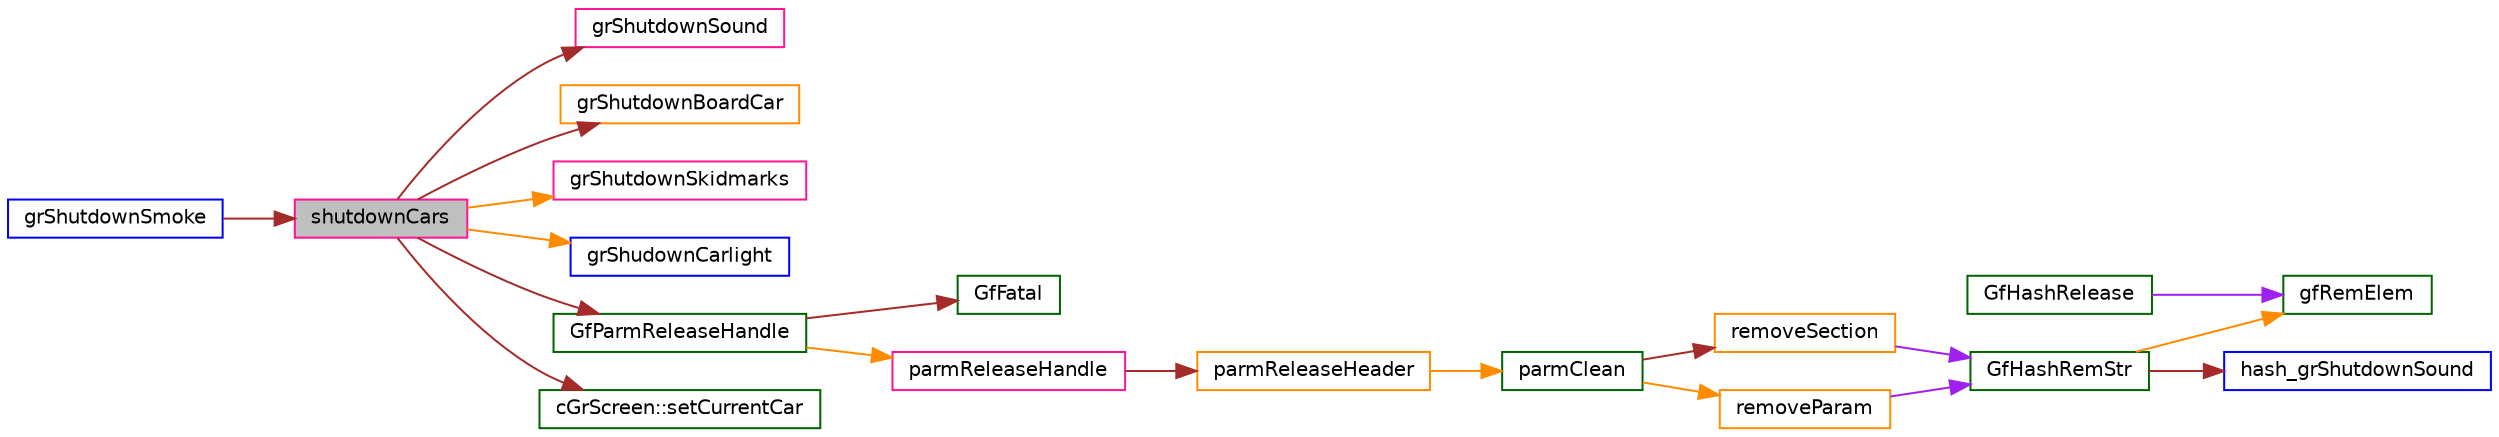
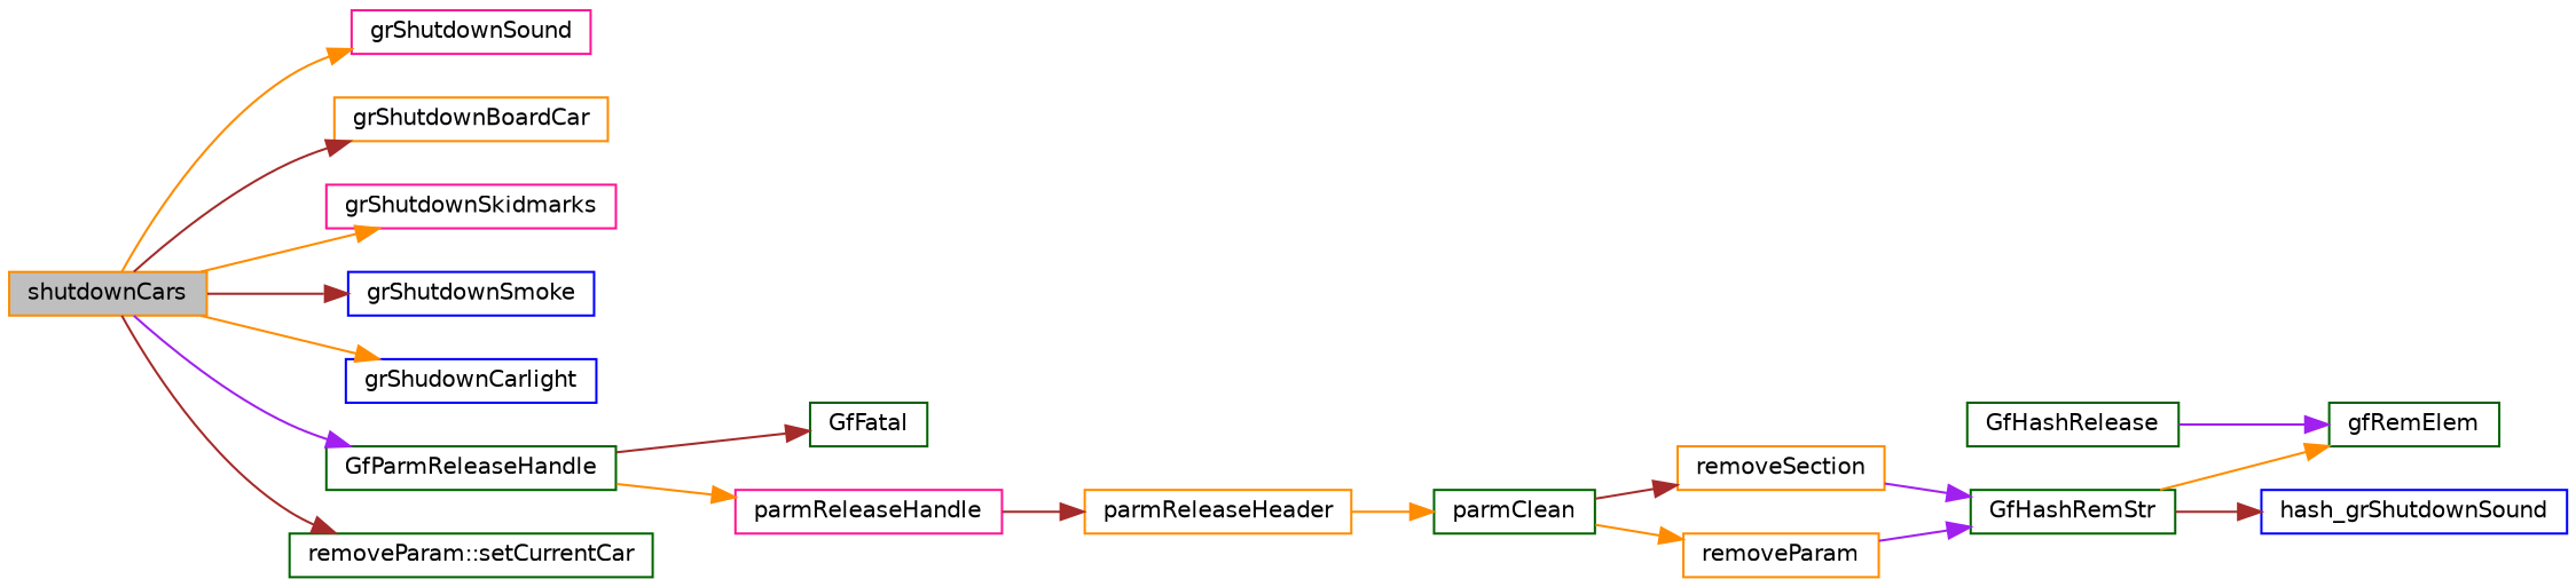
  digraph {
    rankdir=LR
    node [color=darkgreen fillcolor=white fontname=Helvetica fontsize=10 shape=record style=filled]
    edge [color=brown fontname=Helvetica fontsize=10 labelfontname=Helvetica labelfontsize=10 style=solid]
-   n1 [color=deeppink fillcolor=grey75 fontcolor=black height=0.2 label=shutdownCars width=0.4]
+   n1 [color=darkorange fillcolor=grey75 fontcolor=black height=0.2 label=shutdownCars width=0.4]
    n2 [color=deeppink height=0.2 label=grShutdownSound width=0.4]
    n3 [color=darkorange height=0.2 label=grShutdownBoardCar width=0.4]
    n4 [color=deeppink height=0.2 label=grShutdownSkidmarks width=0.4]
    n5 [color=blue height=0.2 label=grShutdownSmoke width=0.4]
    n6 [color=blue height=0.2 label=grShudownCarlight width=0.4]
    n7 [height=0.2 label=GfParmReleaseHandle width=0.4]
-   n8 [height=0.2 label="cGrScreen::setCurrentCar" width=0.4]
+   n8 [height=0.2 label="removeParam::setCurrentCar" width=0.4]
    n9 [height=0.2 label=GfFatal width=0.4]
    n10 [color=deeppink height=0.2 label=parmReleaseHandle width=0.4]
    n11 [color=darkorange height=0.2 label=parmReleaseHeader width=0.4]
    n12 [height=0.2 label=parmClean width=0.4]
    n13 [color=darkorange height=0.2 label=removeSection width=0.4]
    n14 [color=darkorange height=0.2 label=removeParam width=0.4]
    n15 [height=0.2 label=GfHashRelease width=0.4]
    n16 [height=0.2 label=gfRemElem width=0.4]
    n17 [height=0.2 label=GfHashRemStr width=0.4]
    n18 [color=blue height=0.2 label=hash_grShutdownSound width=0.4]
-   n1 -> n2
+   n1 -> n2 [color=darkorange]
    n1 -> n3
    n1 -> n4 [color=darkorange]
-   n5 -> n1
+   n1 -> n5
    n1 -> n6 [color=darkorange]
-   n1 -> n7
+   n1 -> n7 [color=purple]
    n1 -> n8
    n7 -> n9
    n7 -> n10 [color=darkorange]
    n10 -> n11
    n11 -> n12 [color=darkorange]
    n12 -> n13
    n12 -> n14 [color=darkorange]
    n13 -> n17 [color=purple]
    n14 -> n17 [color=purple]
    n15 -> n16 [color=purple]
    n17 -> n16 [color=darkorange]
    n17 -> n18
  }
